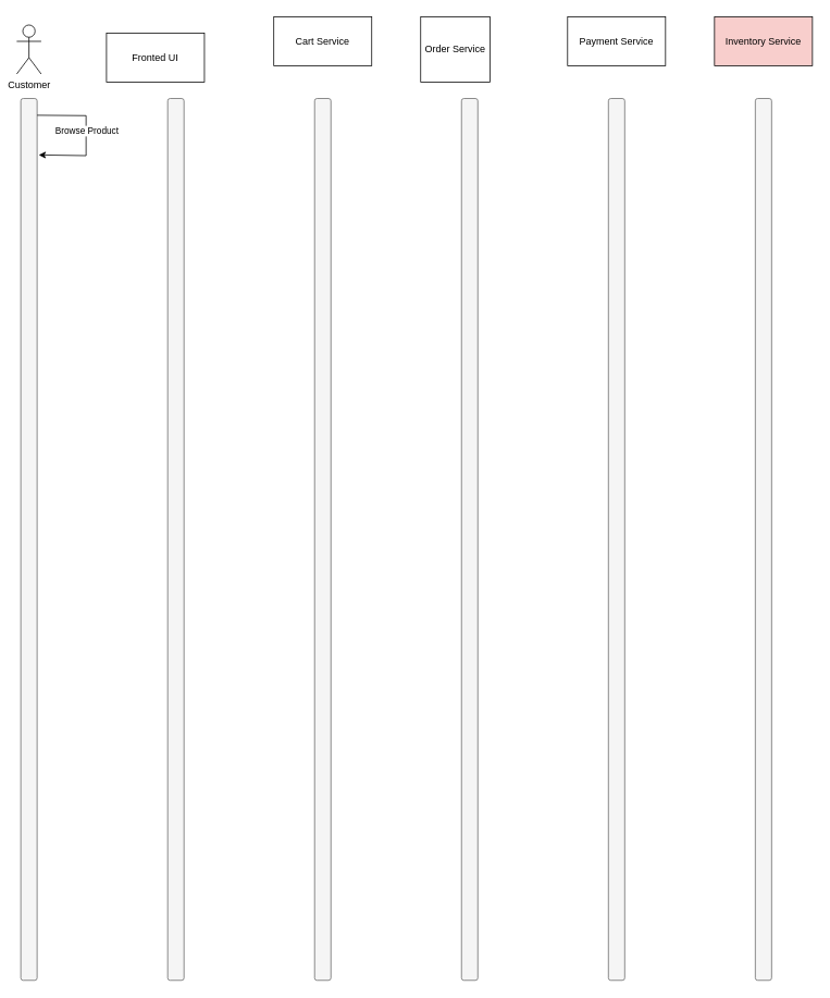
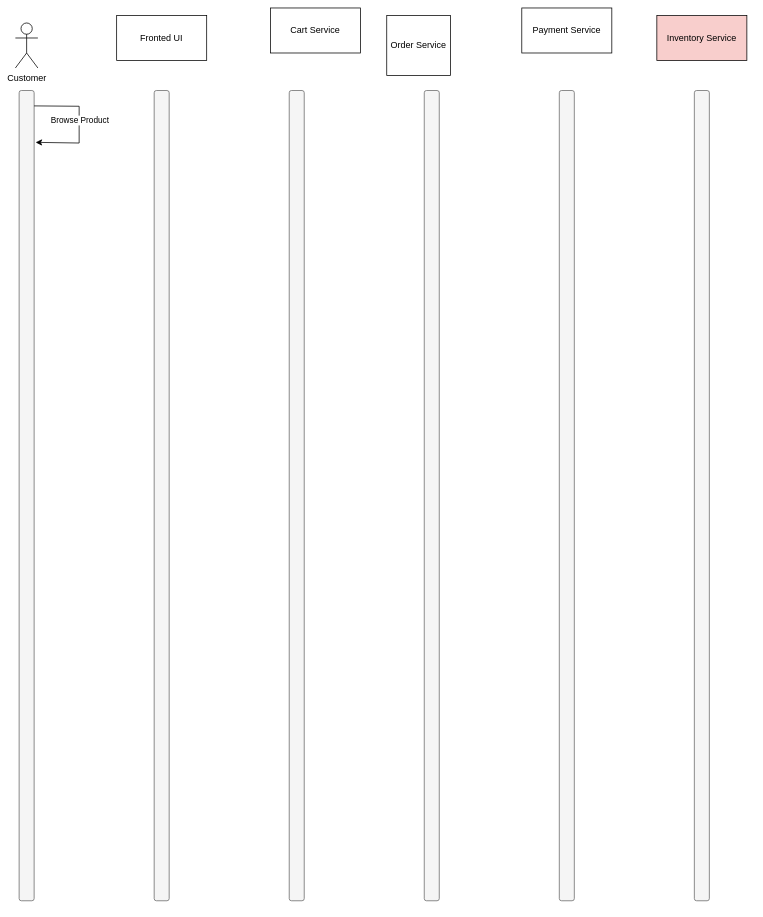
  <mxCell id="0" />
  <mxCell id="1" parent="0" />
  <mxCell id="2" value="Customer" style="shape=umlActor;verticalLabelPosition=bottom;verticalAlign=top;html=1;outlineConnect=0;" vertex="1" parent="1"><mxGeometry x="20" y="30" width="30" height="60" as="geometry" /></mxCell>
- <mxCell id="3" value="Fronted UI" style="rounded=0;whiteSpace=wrap;html=1;" vertex="1" parent="1"><mxGeometry x="130" y="40" width="120" height="60" as="geometry" /></mxCell>
- <mxCell id="4" value="Cart Service" style="rounded=0;whiteSpace=wrap;html=1;" vertex="1" parent="1"><mxGeometry x="335" y="20" width="120" height="60" as="geometry" /></mxCell>
+ <mxCell id="3" value="Fronted UI" style="rounded=0;whiteSpace=wrap;html=1;" vertex="1" parent="1"><mxGeometry x="155" y="20" width="120" height="60" as="geometry" /></mxCell>
+ <mxCell id="4" value="Cart Service" style="rounded=0;whiteSpace=wrap;html=1;" vertex="1" parent="1"><mxGeometry x="360" y="10" width="120" height="60" as="geometry" /></mxCell>
  <mxCell id="5" value="Order Service" style="rounded=0;whiteSpace=wrap;html=1;" vertex="1" parent="1"><mxGeometry x="515" y="20" width="85" height="80" as="geometry" /></mxCell>
- <mxCell id="6" value="Payment Service" style="rounded=0;whiteSpace=wrap;html=1;" vertex="1" parent="1"><mxGeometry x="695" y="20" width="120" height="60" as="geometry" /></mxCell>
+ <mxCell id="6" value="Payment Service" style="rounded=0;whiteSpace=wrap;html=1;" vertex="1" parent="1"><mxGeometry x="695" y="10" width="120" height="60" as="geometry" /></mxCell>
  <mxCell id="7" value="Inventory Service" style="rounded=0;whiteSpace=wrap;html=1;fillColor=#f8cecc;" vertex="1" parent="1"><mxGeometry x="875" y="20" width="120" height="60" as="geometry" /></mxCell>
  <mxCell id="8" value="" style="rounded=1;whiteSpace=wrap;html=1;fillColor=#f5f5f5;fontColor=#333333;strokeColor=#666666;" vertex="1" parent="1"><mxGeometry x="25" y="120" width="20" height="1080" as="geometry" /></mxCell>
  <mxCell id="9" value="" style="rounded=1;whiteSpace=wrap;html=1;fillColor=#f5f5f5;fontColor=#333333;strokeColor=#666666;" vertex="1" parent="1"><mxGeometry x="205" y="120" width="20" height="1080" as="geometry" /></mxCell>
  <mxCell id="10" value="" style="rounded=1;whiteSpace=wrap;html=1;fillColor=#f5f5f5;fontColor=#333333;strokeColor=#666666;" vertex="1" parent="1"><mxGeometry x="385" y="120" width="20" height="1080" as="geometry" /></mxCell>
  <mxCell id="11" value="" style="rounded=1;whiteSpace=wrap;html=1;fillColor=#f5f5f5;fontColor=#333333;strokeColor=#666666;" vertex="1" parent="1"><mxGeometry x="565" y="120" width="20" height="1080" as="geometry" /></mxCell>
  <mxCell id="12" value="" style="rounded=1;whiteSpace=wrap;html=1;fillColor=#f5f5f5;fontColor=#333333;strokeColor=#666666;" vertex="1" parent="1"><mxGeometry x="745" y="120" width="20" height="1080" as="geometry" /></mxCell>
  <mxCell id="13" value="" style="rounded=1;whiteSpace=wrap;html=1;fillColor=#f5f5f5;fontColor=#333333;strokeColor=#666666;" vertex="1" parent="1"><mxGeometry x="925" y="120" width="20" height="1080" as="geometry" /></mxCell>
  <mxCell id="14" value="" style="endArrow=classic;html=1;rounded=0;exitX=1;exitY=0.019;exitDx=0;exitDy=0;exitPerimeter=0;entryX=1.1;entryY=0.064;entryDx=0;entryDy=0;entryPerimeter=0;" edge="1" parent="1" source="8" target="8"><mxGeometry width="50" height="50" relative="1" as="geometry"><mxPoint x="65" y="180" as="sourcePoint" /><mxPoint x="85" y="210" as="targetPoint" /><Array as="points"><mxPoint x="105" y="141" /><mxPoint x="105" y="190" /></Array></mxGeometry></mxCell>
  <mxCell id="15" value="Browse Product" style="edgeLabel;html=1;align=center;verticalAlign=middle;resizable=0;points=[];" vertex="1" connectable="0" parent="14"><mxGeometry x="-0.575" y="2" relative="1" as="geometry"><mxPoint x="25" y="21" as="offset" /></mxGeometry></mxCell>
